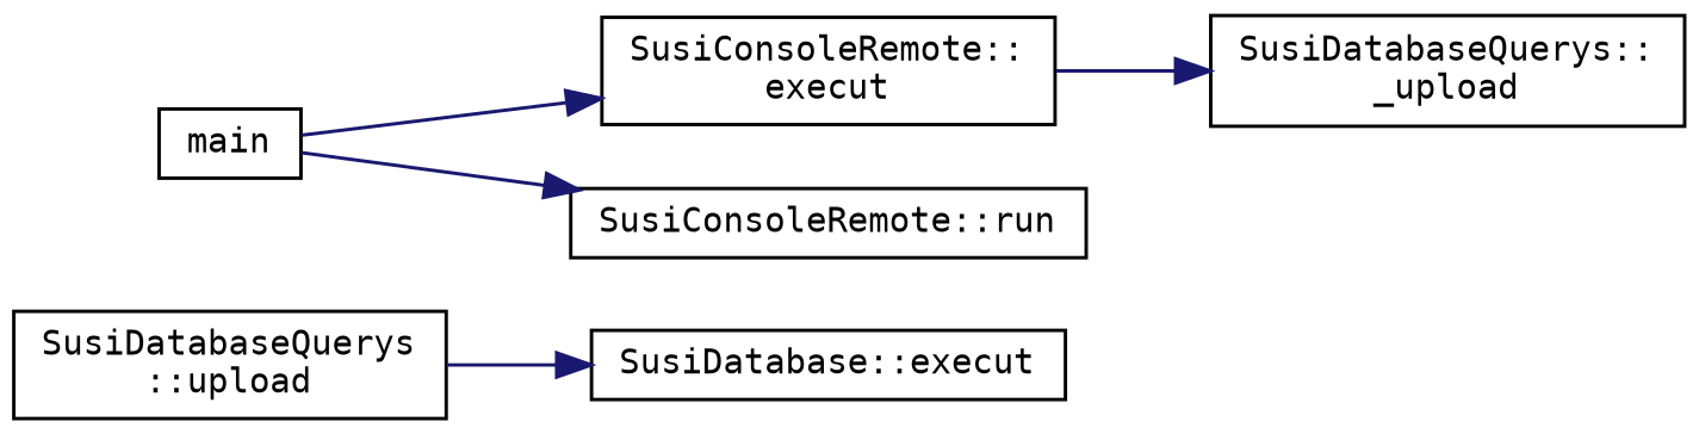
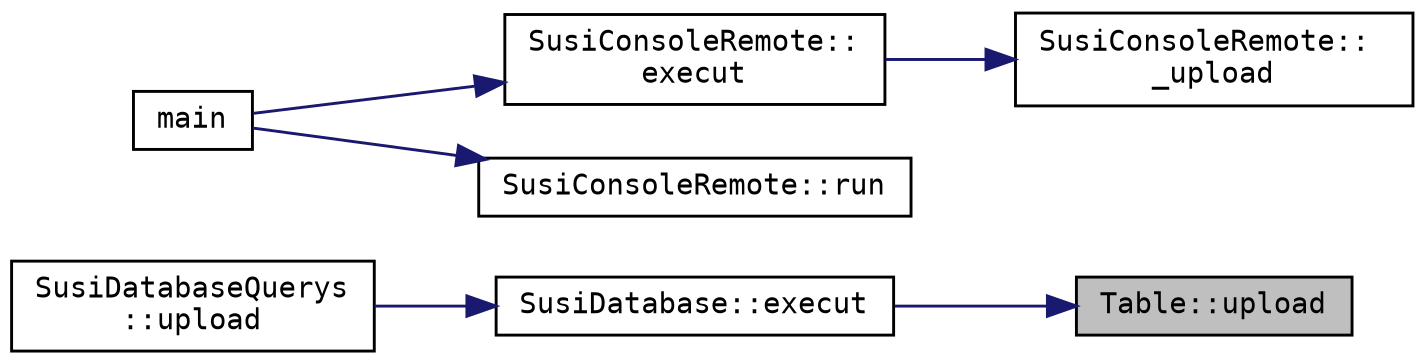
  digraph {
    fontname="DejaVu Sans Mono"
    rankdir=RL
    node [color=black fillcolor=white fontname="DejaVu Sans Mono" fontsize=10 shape=record style=filled]
    edge [color=midnightblue dir=back fontname="DejaVu Sans Mono" fontsize=10 labelfontname=Helvetica labelfontsize=10 style=solid]
+   n1 [fillcolor=grey75 fontcolor=black height=0.2 label="Table::upload" width=0.4]
    n2 [height=0.2 label="SusiDatabase::execut" width=0.4]
    n3 [height=0.2 label="SusiDatabaseQuerys\l::upload" width=0.4]
-   n4 [height=0.2 label="SusiDatabaseQuerys::\l_upload" width=0.4]
+   n4 [height=0.2 label="SusiConsoleRemote::\l_upload" width=0.4]
    n5 [height=0.2 label="SusiConsoleRemote::\lexecut" width=0.4]
    n6 [height=0.2 label=main width=0.4]
    n7 [height=0.2 label="SusiConsoleRemote::run" width=0.4]
+   n1 -> n2
    n2 -> n3
    n4 -> n5
    n5 -> n6
    n7 -> n6
  }
